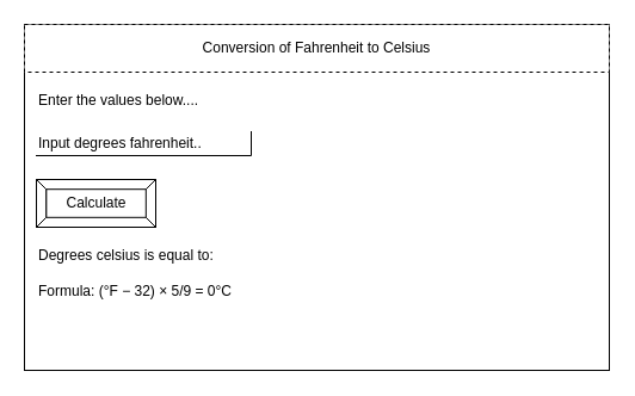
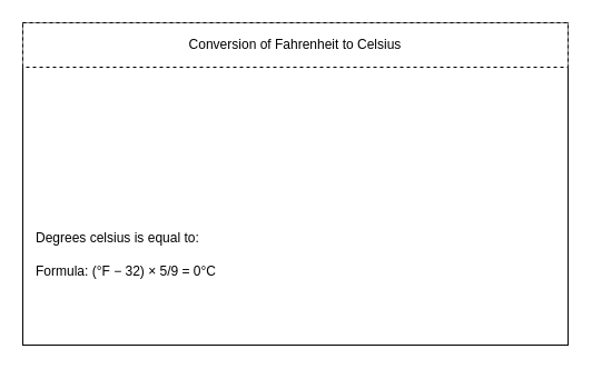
  <mxCell id="0" />
  <mxCell id="1" parent="0" />
  <mxCell id="2" value="" style="rounded=0;whiteSpace=wrap;html=1;" parent="1" vertex="1"><mxGeometry x="20" y="20" width="490" height="290" as="geometry" /></mxCell>
  <mxCell id="3" value="Conversion of Fahrenheit to Celsius" style="rounded=0;whiteSpace=wrap;html=1;dashed=1;" parent="1" vertex="1"><mxGeometry x="20" y="20" width="490" height="40" as="geometry" /></mxCell>
- <mxCell id="4" value="Input degrees fahrenheit.." style="shape=partialRectangle;whiteSpace=wrap;html=1;top=0;left=0;fillColor=none;align=left;" parent="1" vertex="1"><mxGeometry x="30" y="110" width="180" height="20" as="geometry" /></mxCell>
- <mxCell id="5" value="Calculate" style="labelPosition=center;verticalLabelPosition=middle;align=center;html=1;shape=mxgraph.basic.button;dx=8.2;" parent="1" vertex="1"><mxGeometry x="30" y="150" width="100" height="40" as="geometry" /></mxCell>
- <mxCell id="6" value="&lt;span style=&quot;font-family: &amp;#34;helvetica&amp;#34; ; font-size: 12px ; font-style: normal ; font-weight: 400 ; letter-spacing: normal ; text-align: center ; text-indent: 0px ; text-transform: none ; word-spacing: 0px ; display: inline ; float: none&quot;&gt;&lt;font color=&quot;#000000&quot;&gt;Enter the values below....&lt;/font&gt;&lt;/span&gt;" style="text;whiteSpace=wrap;html=1;" vertex="1" parent="1"><mxGeometry x="30" y="70" width="160" height="30" as="geometry" /></mxCell>
  <mxCell id="7" value="&lt;span style=&quot;text-align: center&quot;&gt;Formula: (°F − 32) × 5/9 = 0°C&lt;/span&gt;" style="text;whiteSpace=wrap;html=1;" vertex="1" parent="1"><mxGeometry x="30" y="230" width="180" height="30" as="geometry" /></mxCell>
  <mxCell id="8" value="&lt;span style=&quot;text-align: center&quot;&gt;Degrees celsius is equal to:&lt;/span&gt;" style="text;whiteSpace=wrap;html=1;" vertex="1" parent="1"><mxGeometry x="30" y="200" width="180" height="30" as="geometry" /></mxCell>
